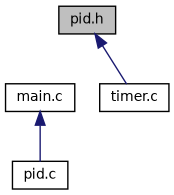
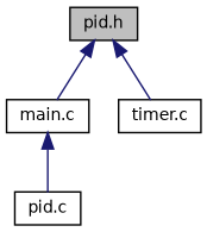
  digraph {
    node [color=black fillcolor=white fontname=Helvetica fontsize=10 shape=record style=filled]
    edge [color=midnightblue dir=back fontname=Helvetica fontsize=10 labelfontname=Helvetica labelfontsize=10 style=solid]
    n1 [fillcolor=grey75 fontcolor=black height=0.2 label="pid.h" width=0.4]
    n2 [height=0.2 label="main.c" width=0.4]
    n3 [height=0.2 label="timer.c" width=0.4]
    n4 [height=0.2 label="pid.c" width=0.4]
+   n1 -> n2
    n1 -> n3
    n2 -> n4
  }
